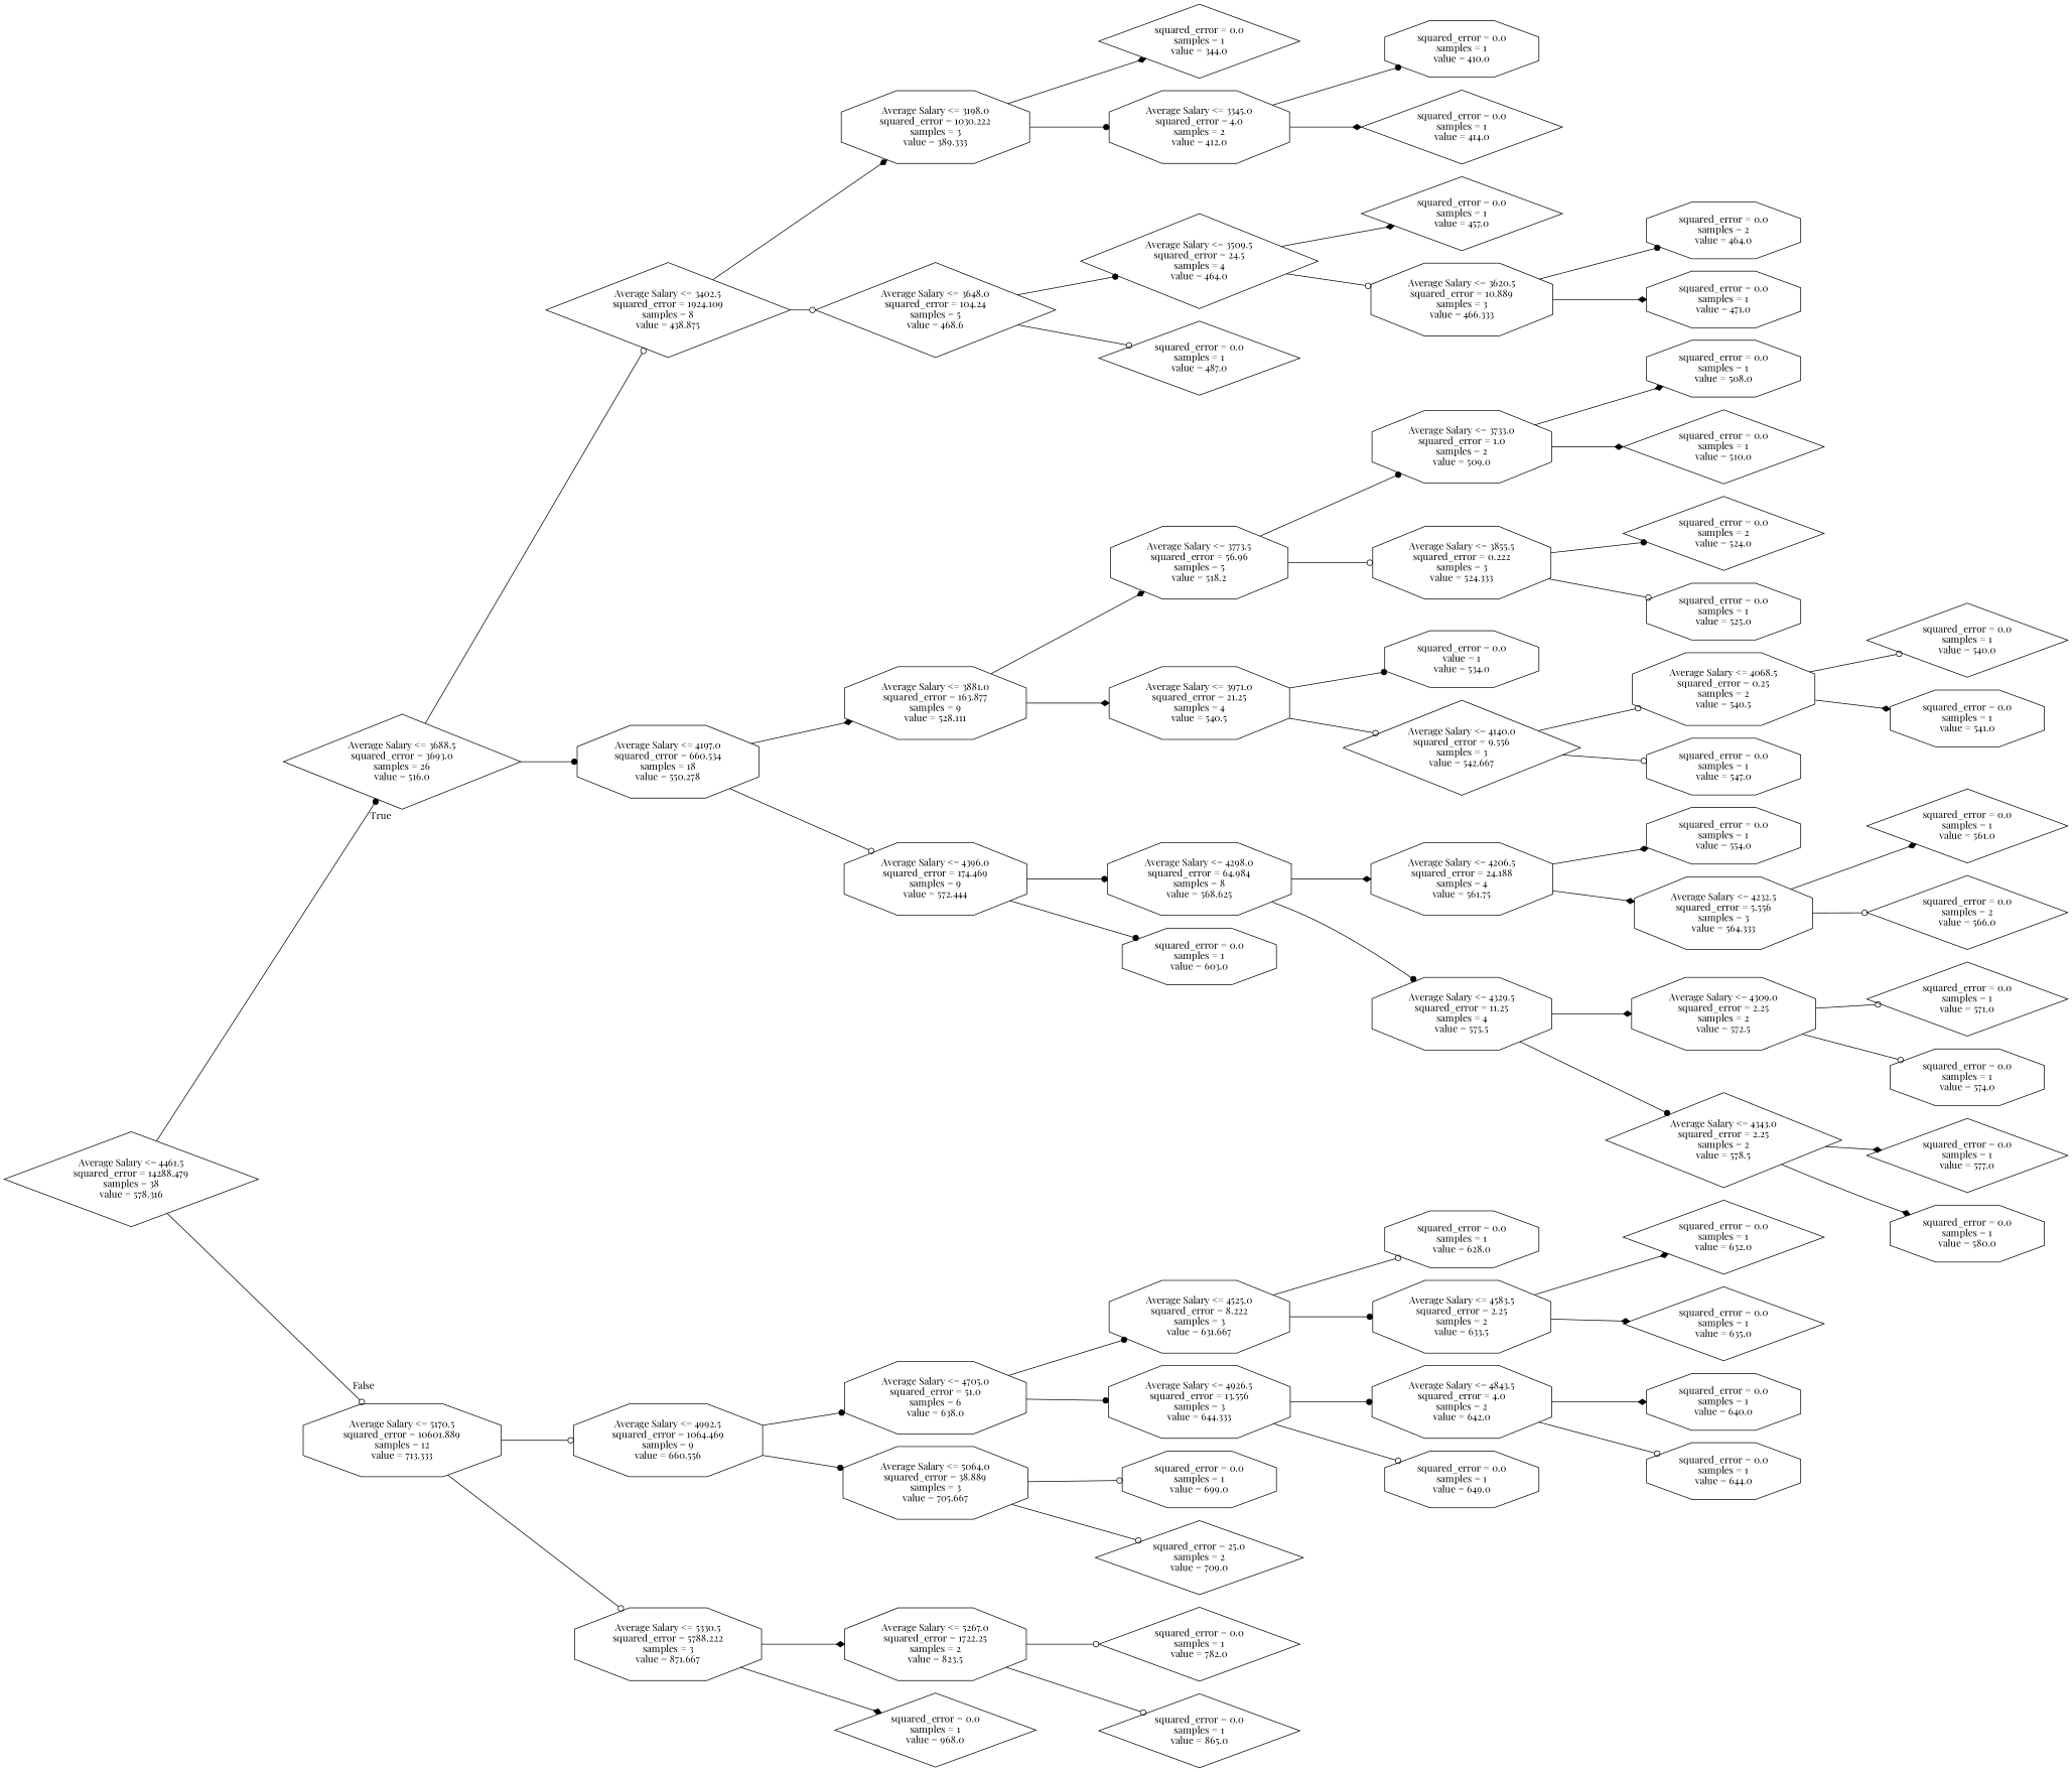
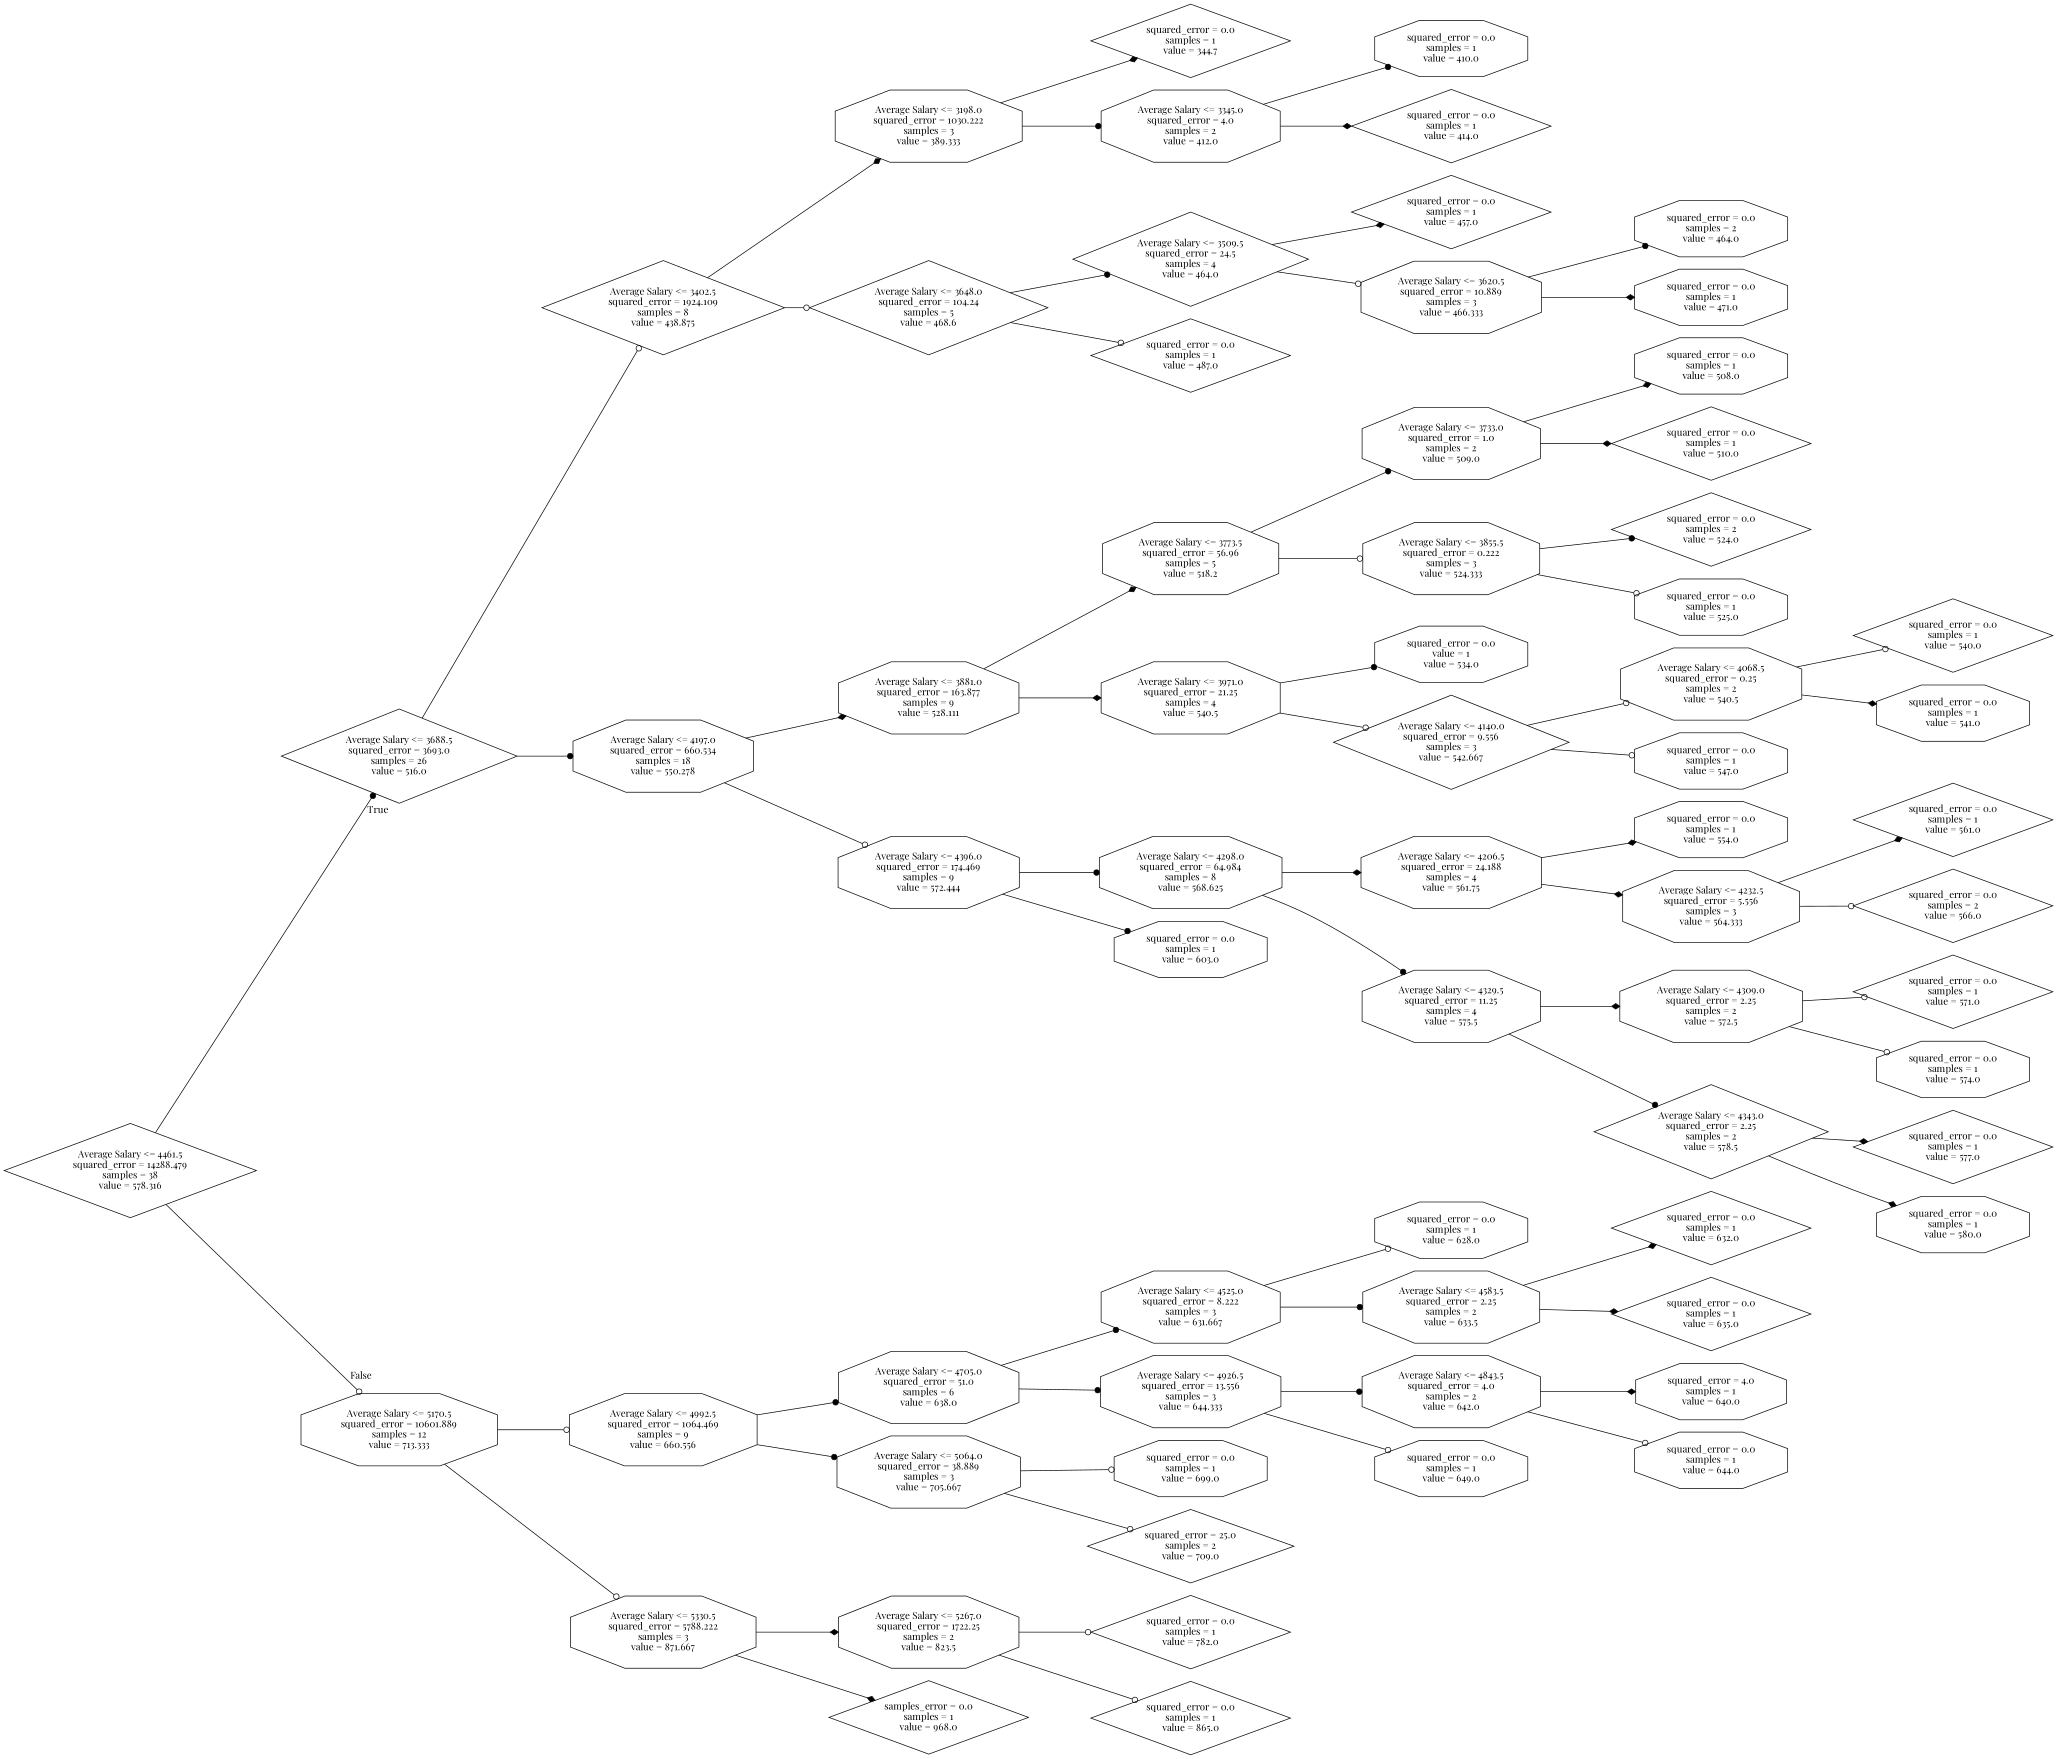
  digraph {
    fontname="Playfair Display"
    rankdir=LR
    node [fontname="Playfair Display" shape=octagon]
    edge [arrowhead=odot fontname="Playfair Display"]
    n1 [label="Average Salary <= 4461.5\nsquared_error = 14288.479\nsamples = 38\nvalue = 578.316" shape=diamond]
    n2 [label="Average Salary <= 3688.5\nsquared_error = 3693.0\nsamples = 26\nvalue = 516.0" shape=diamond]
    n3 [label="Average Salary <= 5170.5\nsquared_error = 10601.889\nsamples = 12\nvalue = 713.333"]
    n4 [label="Average Salary <= 3402.5\nsquared_error = 1924.109\nsamples = 8\nvalue = 438.875" shape=diamond]
    n5 [label="Average Salary <= 4197.0\nsquared_error = 660.534\nsamples = 18\nvalue = 550.278"]
    n6 [label="Average Salary <= 4992.5\nsquared_error = 1064.469\nsamples = 9\nvalue = 660.556"]
    n7 [label="Average Salary <= 5330.5\nsquared_error = 5788.222\nsamples = 3\nvalue = 871.667"]
    n8 [label="Average Salary <= 3198.0\nsquared_error = 1030.222\nsamples = 3\nvalue = 389.333"]
    n9 [label="Average Salary <= 3648.0\nsquared_error = 104.24\nsamples = 5\nvalue = 468.6" shape=diamond]
    n10 [label="Average Salary <= 3881.0\nsquared_error = 163.877\nsamples = 9\nvalue = 528.111"]
    n11 [label="Average Salary <= 4396.0\nsquared_error = 174.469\nsamples = 9\nvalue = 572.444"]
-   n12 [label="squared_error = 0.0\nsamples = 1\nvalue = 344.0" shape=diamond]
+   n12 [label="squared_error = 0.0\nsamples = 1\nvalue = 344.7" shape=diamond]
    n13 [label="Average Salary <= 3345.0\nsquared_error = 4.0\nsamples = 2\nvalue = 412.0"]
    n14 [label="Average Salary <= 3509.5\nsquared_error = 24.5\nsamples = 4\nvalue = 464.0" shape=diamond]
    n15 [label="squared_error = 0.0\nsamples = 1\nvalue = 487.0" shape=diamond]
    n16 [label="squared_error = 0.0\nsamples = 1\nvalue = 410.0"]
    n17 [label="squared_error = 0.0\nsamples = 1\nvalue = 414.0" shape=diamond]
    n18 [label="squared_error = 0.0\nsamples = 1\nvalue = 457.0" shape=diamond]
    n19 [label="Average Salary <= 3620.5\nsquared_error = 10.889\nsamples = 3\nvalue = 466.333"]
    n20 [label="squared_error = 0.0\nsamples = 2\nvalue = 464.0"]
    n21 [label="squared_error = 0.0\nsamples = 1\nvalue = 471.0"]
    n22 [label="Average Salary <= 3773.5\nsquared_error = 56.96\nsamples = 5\nvalue = 518.2"]
    n23 [label="Average Salary <= 3971.0\nsquared_error = 21.25\nsamples = 4\nvalue = 540.5"]
    n24 [label="Average Salary <= 4298.0\nsquared_error = 64.984\nsamples = 8\nvalue = 568.625"]
    n25 [label="squared_error = 0.0\nsamples = 1\nvalue = 603.0"]
    n26 [label="Average Salary <= 3733.0\nsquared_error = 1.0\nsamples = 2\nvalue = 509.0"]
    n27 [label="Average Salary <= 3855.5\nsquared_error = 0.222\nsamples = 3\nvalue = 524.333"]
    n28 [label="squared_error = 0.0\nvalue = 1\nvalue = 534.0"]
    n29 [label="Average Salary <= 4140.0\nsquared_error = 9.556\nsamples = 3\nvalue = 542.667" shape=diamond]
    n30 [label="squared_error = 0.0\nsamples = 1\nvalue = 508.0"]
    n31 [label="squared_error = 0.0\nsamples = 1\nvalue = 510.0" shape=diamond]
    n32 [label="squared_error = 0.0\nsamples = 2\nvalue = 524.0" shape=diamond]
    n33 [label="squared_error = 0.0\nsamples = 1\nvalue = 525.0"]
    n34 [label="Average Salary <= 4068.5\nsquared_error = 0.25\nsamples = 2\nvalue = 540.5"]
    n35 [label="squared_error = 0.0\nsamples = 1\nvalue = 547.0"]
    n36 [label="squared_error = 0.0\nsamples = 1\nvalue = 540.0" shape=diamond]
    n37 [label="squared_error = 0.0\nsamples = 1\nvalue = 541.0"]
    n38 [label="Average Salary <= 4206.5\nsquared_error = 24.188\nsamples = 4\nvalue = 561.75"]
    n39 [label="Average Salary <= 4329.5\nsquared_error = 11.25\nsamples = 4\nvalue = 575.5"]
    n40 [label="squared_error = 0.0\nsamples = 1\nvalue = 554.0"]
    n41 [label="Average Salary <= 4232.5\nsquared_error = 5.556\nsamples = 3\nvalue = 564.333"]
    n42 [label="Average Salary <= 4309.0\nsquared_error = 2.25\nsamples = 2\nvalue = 572.5"]
    n43 [label="Average Salary <= 4343.0\nsquared_error = 2.25\nsamples = 2\nvalue = 578.5" shape=diamond]
    n44 [label="squared_error = 0.0\nsamples = 1\nvalue = 561.0" shape=diamond]
    n45 [label="squared_error = 0.0\nsamples = 2\nvalue = 566.0" shape=diamond]
    n46 [label="squared_error = 0.0\nsamples = 1\nvalue = 571.0" shape=diamond]
    n47 [label="squared_error = 0.0\nsamples = 1\nvalue = 574.0"]
    n48 [label="squared_error = 0.0\nsamples = 1\nvalue = 577.0" shape=diamond]
    n49 [label="squared_error = 0.0\nsamples = 1\nvalue = 580.0"]
    n50 [label="Average Salary <= 4705.0\nsquared_error = 51.0\nsamples = 6\nvalue = 638.0"]
    n51 [label="Average Salary <= 5064.0\nsquared_error = 38.889\nsamples = 3\nvalue = 705.667"]
    n52 [label="Average Salary <= 5267.0\nsquared_error = 1722.25\nsamples = 2\nvalue = 823.5"]
-   n53 [label="squared_error = 0.0\nsamples = 1\nvalue = 968.0" shape=diamond]
+   n53 [label="samples_error = 0.0\nsamples = 1\nvalue = 968.0" shape=diamond]
    n54 [label="Average Salary <= 4525.0\nsquared_error = 8.222\nsamples = 3\nvalue = 631.667"]
    n55 [label="Average Salary <= 4926.5\nsquared_error = 13.556\nsamples = 3\nvalue = 644.333"]
    n56 [label="squared_error = 0.0\nsamples = 1\nvalue = 699.0"]
    n57 [label="squared_error = 25.0\nsamples = 2\nvalue = 709.0" shape=diamond]
    n58 [label="squared_error = 0.0\nsamples = 1\nvalue = 628.0"]
    n59 [label="Average Salary <= 4583.5\nsquared_error = 2.25\nsamples = 2\nvalue = 633.5"]
    n60 [label="Average Salary <= 4843.5\nsquared_error = 4.0\nsamples = 2\nvalue = 642.0"]
    n61 [label="squared_error = 0.0\nsamples = 1\nvalue = 649.0"]
    n62 [label="squared_error = 0.0\nsamples = 1\nvalue = 632.0" shape=diamond]
    n63 [label="squared_error = 0.0\nsamples = 1\nvalue = 635.0" shape=diamond]
-   n64 [label="squared_error = 0.0\nsamples = 1\nvalue = 640.0"]
+   n64 [label="squared_error = 4.0\nsamples = 1\nvalue = 640.0"]
    n65 [label="squared_error = 0.0\nsamples = 1\nvalue = 644.0"]
    n66 [label="squared_error = 0.0\nsamples = 1\nvalue = 782.0" shape=diamond]
    n67 [label="squared_error = 0.0\nsamples = 1\nvalue = 865.0" shape=diamond]
    n1 -> n2 [arrowhead=dot headlabel=True labelangle=45 labeldistance=2.5]
    n1 -> n3 [headlabel=False labelangle=-45 labeldistance=2.5]
    n2 -> n4
    n2 -> n5 [arrowhead=dot]
    n3 -> n6
    n3 -> n7
    n4 -> n8 [arrowhead=diamond]
    n4 -> n9
    n5 -> n10 [arrowhead=diamond]
    n5 -> n11
    n6 -> n50 [arrowhead=dot]
    n6 -> n51 [arrowhead=dot]
    n7 -> n52 [arrowhead=diamond]
    n7 -> n53 [arrowhead=diamond]
    n8 -> n12 [arrowhead=diamond]
    n8 -> n13 [arrowhead=dot]
    n9 -> n14 [arrowhead=dot]
    n9 -> n15
    n10 -> n22 [arrowhead=diamond]
    n10 -> n23 [arrowhead=diamond]
    n11 -> n24 [arrowhead=dot]
    n11 -> n25 [arrowhead=dot]
    n13 -> n16 [arrowhead=dot]
    n13 -> n17 [arrowhead=diamond]
    n14 -> n18 [arrowhead=diamond]
    n14 -> n19
    n19 -> n20 [arrowhead=dot]
    n19 -> n21 [arrowhead=diamond]
    n22 -> n26 [arrowhead=dot]
    n22 -> n27
    n23 -> n28 [arrowhead=dot]
    n23 -> n29
    n24 -> n38 [arrowhead=diamond]
    n24 -> n39 [arrowhead=dot]
    n26 -> n30 [arrowhead=diamond]
    n26 -> n31 [arrowhead=diamond]
    n27 -> n32 [arrowhead=dot]
    n27 -> n33
    n29 -> n34
    n29 -> n35
    n34 -> n36
    n34 -> n37 [arrowhead=diamond]
    n38 -> n40 [arrowhead=diamond]
    n38 -> n41 [arrowhead=diamond]
    n39 -> n42 [arrowhead=diamond]
    n39 -> n43 [arrowhead=dot]
    n41 -> n44 [arrowhead=diamond]
    n41 -> n45
    n42 -> n46
    n42 -> n47
    n43 -> n48 [arrowhead=diamond]
    n43 -> n49 [arrowhead=diamond]
    n50 -> n54 [arrowhead=dot]
    n50 -> n55 [arrowhead=dot]
    n51 -> n56
    n51 -> n57
    n52 -> n66
    n52 -> n67
    n54 -> n58
    n54 -> n59 [arrowhead=dot]
    n55 -> n60 [arrowhead=dot]
    n55 -> n61
    n59 -> n62 [arrowhead=diamond]
    n59 -> n63 [arrowhead=diamond]
    n60 -> n64 [arrowhead=diamond]
    n60 -> n65
  }
